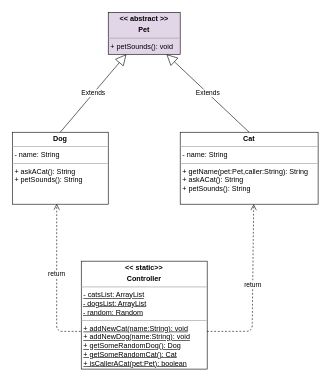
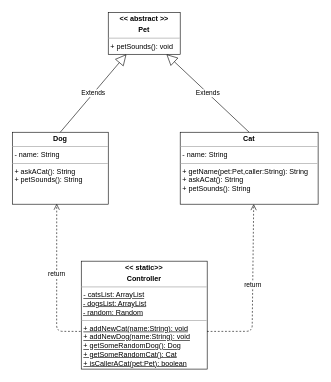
  <mxCell id="0" />
  <mxCell id="1" parent="0" />
  <mxCell id="2" value="&lt;p style=&quot;margin: 0px ; margin-top: 4px ; text-align: center&quot;&gt;&lt;b&gt;Cat&lt;/b&gt;&lt;/p&gt;&lt;hr size=&quot;1&quot;&gt;&lt;p style=&quot;margin: 0px ; margin-left: 4px&quot;&gt;- name: String&lt;/p&gt;&lt;hr size=&quot;1&quot;&gt;&lt;p style=&quot;margin: 0px ; margin-left: 4px&quot;&gt;&lt;span&gt;+ getName(pet:Pet,caller:String): String&lt;/span&gt;&lt;br&gt;&lt;/p&gt;&lt;p style=&quot;margin: 0px ; margin-left: 4px&quot;&gt;+ askACat(): String&lt;br&gt;&lt;/p&gt;&lt;p style=&quot;margin: 0px ; margin-left: 4px&quot;&gt;+ petSounds(): String&lt;br&gt;&lt;/p&gt;" style="verticalAlign=top;align=left;overflow=fill;fontSize=12;fontFamily=Helvetica;html=1;" parent="1" vertex="1"><mxGeometry x="300" y="220" width="230" height="120" as="geometry" /></mxCell>
  <mxCell id="3" value="&lt;p style=&quot;margin: 0px ; margin-top: 4px ; text-align: center&quot;&gt;&lt;b&gt;&amp;lt;&amp;lt; static&amp;gt;&amp;gt;&lt;/b&gt;&lt;b&gt;&lt;br&gt;&lt;/b&gt;&lt;/p&gt;&lt;p style=&quot;margin: 0px ; margin-top: 4px ; text-align: center&quot;&gt;&lt;b&gt;Controller&lt;/b&gt;&lt;/p&gt;&lt;hr size=&quot;1&quot;&gt;&lt;p style=&quot;margin: 0px ; margin-left: 4px&quot;&gt;&lt;u&gt;- catsList: ArrayList&lt;/u&gt;&lt;/p&gt;&amp;nbsp;&lt;u&gt;- dogsList: ArrayList&lt;/u&gt;&lt;br&gt;&amp;nbsp;&lt;u&gt;- random: Random&lt;/u&gt;&lt;br&gt;&lt;hr size=&quot;1&quot;&gt;&lt;p style=&quot;margin: 0px ; margin-left: 4px&quot;&gt;&lt;u&gt;+ addNewCat(name:String): void&lt;/u&gt;&lt;/p&gt;&lt;p style=&quot;margin: 0px ; margin-left: 4px&quot;&gt;&lt;u&gt;+ addNewDog(name:String): void&lt;br&gt;&lt;/u&gt;&lt;/p&gt;&lt;p style=&quot;margin: 0px ; margin-left: 4px&quot;&gt;&lt;u&gt;+ getSomeRandomDog(): Dog&lt;br&gt;&lt;/u&gt;&lt;/p&gt;&lt;p style=&quot;margin: 0px ; margin-left: 4px&quot;&gt;&lt;u&gt;+ getSomeRandomCat(): Cat&lt;br&gt;&lt;/u&gt;&lt;/p&gt;&lt;p style=&quot;margin: 0px ; margin-left: 4px&quot;&gt;&lt;u&gt;+ isCallerACat(pet:Pet): boolean&lt;/u&gt;&lt;br&gt;&lt;/p&gt;&lt;p style=&quot;margin: 0px ; margin-left: 4px&quot;&gt;&lt;br&gt;&lt;/p&gt;&lt;p style=&quot;margin: 0px ; margin-left: 4px&quot;&gt;&lt;br&gt;&lt;/p&gt;" style="verticalAlign=top;align=left;overflow=fill;fontSize=12;fontFamily=Helvetica;html=1;" parent="1" vertex="1"><mxGeometry x="135" y="435" width="210" height="180" as="geometry" /></mxCell>
  <mxCell id="4" value="&lt;p style=&quot;margin: 0px ; margin-top: 4px ; text-align: center&quot;&gt;&lt;b&gt;Dog&lt;/b&gt;&lt;/p&gt;&lt;hr size=&quot;1&quot;&gt;&lt;p style=&quot;margin: 0px ; margin-left: 4px&quot;&gt;- name: String&lt;/p&gt;&lt;hr size=&quot;1&quot;&gt;&lt;p style=&quot;margin: 0px ; margin-left: 4px&quot;&gt;&lt;span&gt;+ askACat(): String&lt;/span&gt;&lt;br&gt;&lt;/p&gt;&lt;p style=&quot;margin: 0px ; margin-left: 4px&quot;&gt;+ petSounds(): String&lt;/p&gt;" style="verticalAlign=top;align=left;overflow=fill;fontSize=12;fontFamily=Helvetica;html=1;" parent="1" vertex="1"><mxGeometry x="20" y="220" width="160" height="120" as="geometry" /></mxCell>
- <mxCell id="5" value="&lt;p style=&quot;margin: 0px ; margin-top: 4px ; text-align: center&quot;&gt;&lt;b&gt;&amp;lt;&amp;lt; abstract &amp;gt;&amp;gt;&lt;/b&gt;&lt;/p&gt;&lt;p style=&quot;margin: 0px ; margin-top: 4px ; text-align: center&quot;&gt;&lt;b&gt;Pet&lt;/b&gt;&lt;/p&gt;&lt;hr size=&quot;1&quot;&gt;&lt;p style=&quot;margin: 0px ; margin-left: 4px&quot;&gt;&lt;span&gt;+ petSounds(): void&lt;/span&gt;&lt;br&gt;&lt;/p&gt;" style="verticalAlign=top;align=left;overflow=fill;fontSize=12;fontFamily=Helvetica;html=1;fillColor=#e1d5e7;" parent="1" vertex="1"><mxGeometry x="180" y="20" width="120" height="70" as="geometry" /></mxCell>
+ <mxCell id="5" value="&lt;p style=&quot;margin: 0px ; margin-top: 4px ; text-align: center&quot;&gt;&lt;b&gt;&amp;lt;&amp;lt; abstract &amp;gt;&amp;gt;&lt;/b&gt;&lt;/p&gt;&lt;p style=&quot;margin: 0px ; margin-top: 4px ; text-align: center&quot;&gt;&lt;b&gt;Pet&lt;/b&gt;&lt;/p&gt;&lt;hr size=&quot;1&quot;&gt;&lt;p style=&quot;margin: 0px ; margin-left: 4px&quot;&gt;&lt;span&gt;+ petSounds(): void&lt;/span&gt;&lt;br&gt;&lt;/p&gt;" style="verticalAlign=top;align=left;overflow=fill;fontSize=12;fontFamily=Helvetica;html=1;" parent="1" vertex="1"><mxGeometry x="180" y="20" width="120" height="70" as="geometry" /></mxCell>
  <mxCell id="6" value="Extends" style="endArrow=block;endSize=16;endFill=0;html=1;exitX=0.5;exitY=0;exitDx=0;exitDy=0;" parent="1" source="2" target="5" edge="1"><mxGeometry width="160" relative="1" as="geometry"><mxPoint x="320" y="70" as="sourcePoint" /><mxPoint x="240" y="90" as="targetPoint" /></mxGeometry></mxCell>
  <mxCell id="7" value="Extends" style="endArrow=block;endSize=16;endFill=0;html=1;exitX=0.5;exitY=0;exitDx=0;exitDy=0;" parent="1" source="4" target="5" edge="1"><mxGeometry width="160" relative="1" as="geometry"><mxPoint x="-20" y="90" as="sourcePoint" /><mxPoint x="140" y="90" as="targetPoint" /></mxGeometry></mxCell>
  <mxCell id="8" value="return" style="html=1;verticalAlign=bottom;endArrow=open;dashed=1;endSize=8;entryX=0.463;entryY=0.994;entryDx=0;entryDy=0;entryPerimeter=0;exitX=-0.005;exitY=0.651;exitDx=0;exitDy=0;exitPerimeter=0;" parent="1" source="3" target="4" edge="1"><mxGeometry relative="1" as="geometry"><mxPoint x="-50" y="400" as="sourcePoint" /><mxPoint x="-130" y="400" as="targetPoint" /><Array as="points"><mxPoint x="94" y="552" /></Array></mxGeometry></mxCell>
  <mxCell id="9" value="return" style="html=1;verticalAlign=bottom;endArrow=open;dashed=1;endSize=8;exitX=0.999;exitY=0.651;exitDx=0;exitDy=0;exitPerimeter=0;entryX=0.533;entryY=0.999;entryDx=0;entryDy=0;entryPerimeter=0;" parent="1" source="3" target="2" edge="1"><mxGeometry relative="1" as="geometry"><mxPoint x="430" y="530" as="sourcePoint" /><mxPoint x="420" y="360" as="targetPoint" /><Array as="points"><mxPoint x="420" y="552" /></Array></mxGeometry></mxCell>
